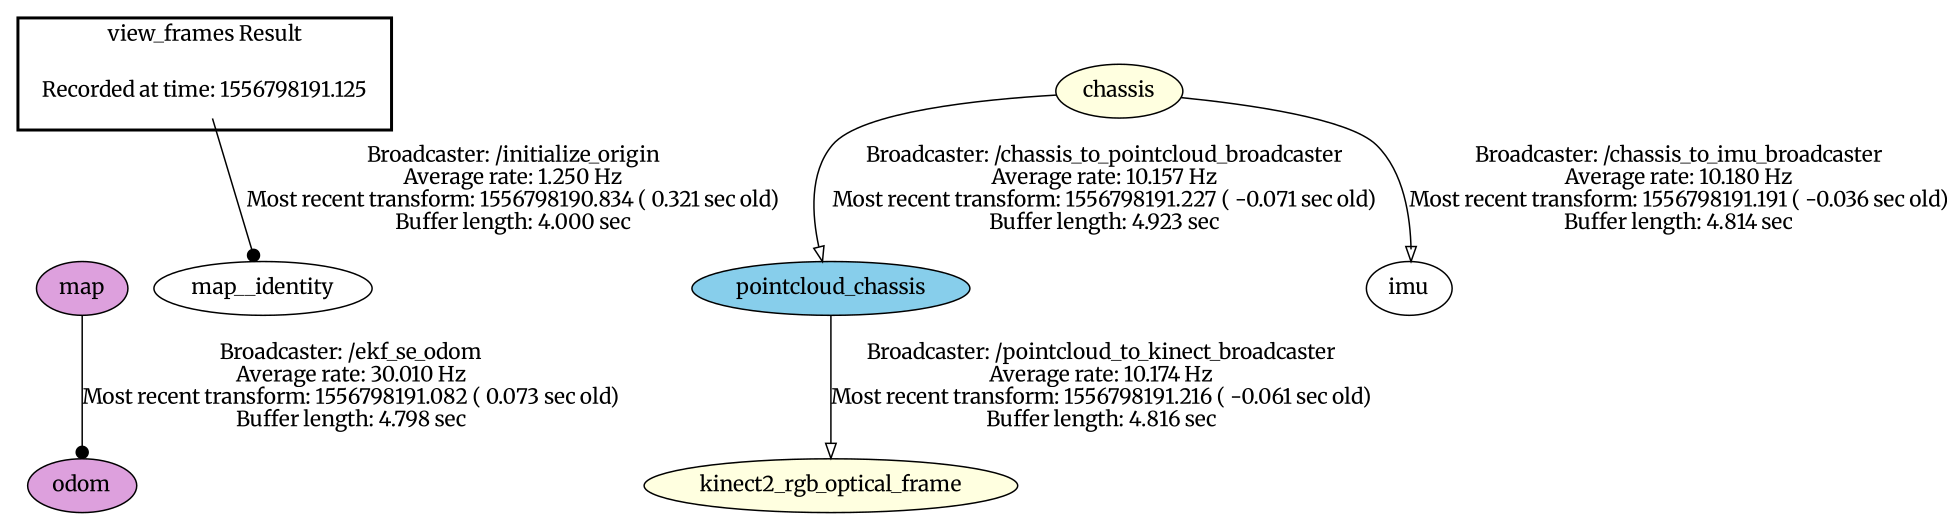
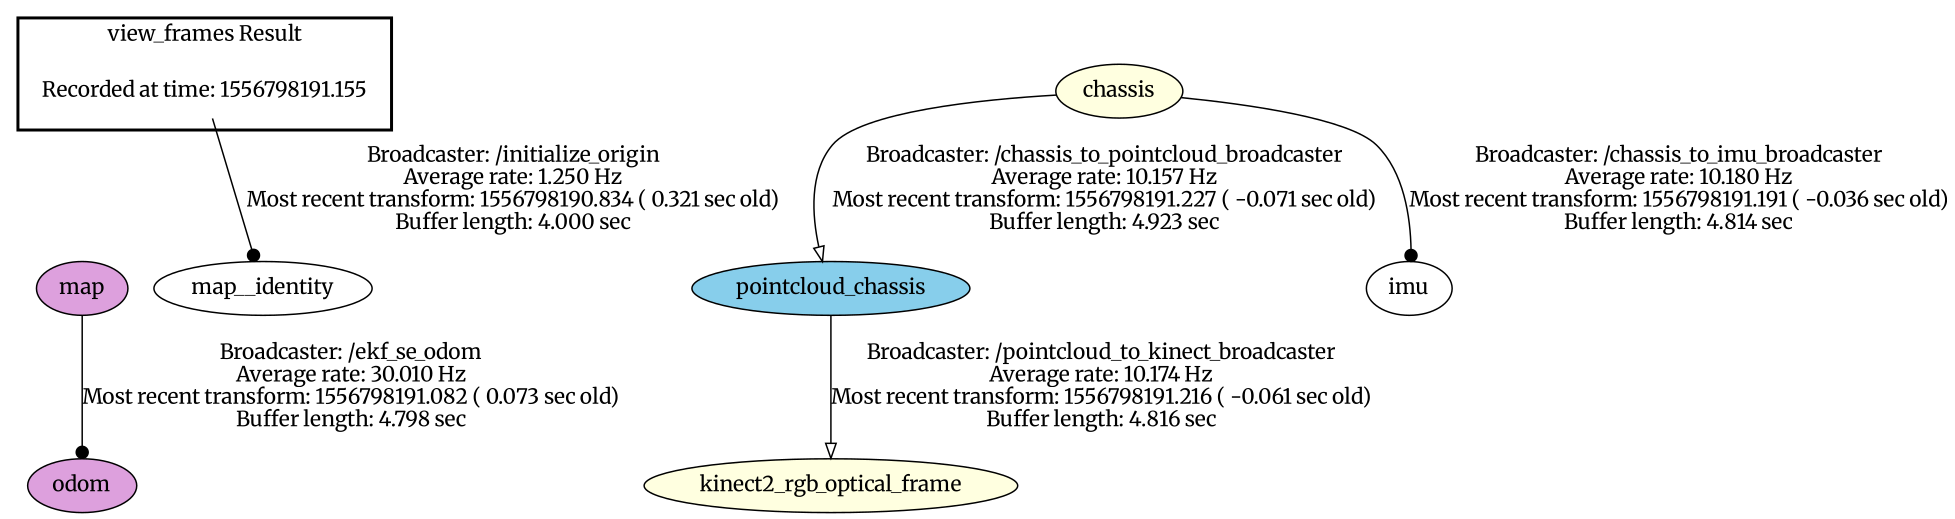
  digraph {
    fontname=Merriweather
    node [fillcolor=white fontname=Merriweather style=filled]
    edge [fontname=Merriweather arrowhead=dot]
-   "Recorded at time: 1556798191.155" [shape=plaintext label="Recorded at time: 1556798191.125"]
+   "Recorded at time: 1556798191.155" [shape=plaintext]
    map [fillcolor=plum]
    map__identity
    chassis [fillcolor=lightyellow]
    n5 [fillcolor=skyblue label=pointcloud_chassis]
    imu
    kinect2_rgb_optical_frame [fillcolor=lightyellow]
    odom [fillcolor=plum]
    subgraph cluster_1 {
      color=black
      label="view_frames Result"
      style=bold
      "Recorded at time: 1556798191.155"
    }
    "Recorded at time: 1556798191.155" -> map [style=invis arrowhead=""]
    "Recorded at time: 1556798191.155" -> map__identity [label="Broadcaster: /initialize_origin\nAverage rate: 1.250 Hz\nMost recent transform: 1556798190.834 ( 0.321 sec old)\nBuffer length: 4.000 sec\n"]
    map -> odom [label="Broadcaster: /ekf_se_odom\nAverage rate: 30.010 Hz\nMost recent transform: 1556798191.082 ( 0.073 sec old)\nBuffer length: 4.798 sec\n"]
    chassis -> n5 [arrowhead=onormal label="Broadcaster: /chassis_to_pointcloud_broadcaster\nAverage rate: 10.157 Hz\nMost recent transform: 1556798191.227 ( -0.071 sec old)\nBuffer length: 4.923 sec\n"]
-   chassis -> imu [arrowhead=onormal label="Broadcaster: /chassis_to_imu_broadcaster\nAverage rate: 10.180 Hz\nMost recent transform: 1556798191.191 ( -0.036 sec old)\nBuffer length: 4.814 sec\n"]
+   chassis -> imu [label="Broadcaster: /chassis_to_imu_broadcaster\nAverage rate: 10.180 Hz\nMost recent transform: 1556798191.191 ( -0.036 sec old)\nBuffer length: 4.814 sec\n"]
    n5 -> kinect2_rgb_optical_frame [arrowhead=onormal label="Broadcaster: /pointcloud_to_kinect_broadcaster\nAverage rate: 10.174 Hz\nMost recent transform: 1556798191.216 ( -0.061 sec old)\nBuffer length: 4.816 sec\n"]
  }
